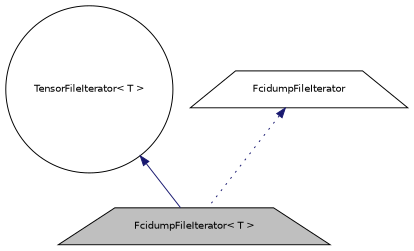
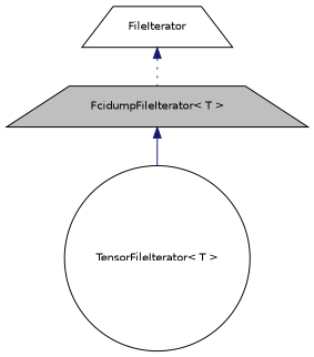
  digraph {
    fontname="DejaVu Sans"
    node [color=black fillcolor=white fontname="DejaVu Sans" fontsize=10 shape=trapezium style=filled]
    edge [color=midnightblue dir=back fontname="DejaVu Sans" fontsize=10 labelfontname=Helvetica labelfontsize=10]
    n1 [fillcolor=grey75 fontcolor=black height=0.2 label="FcidumpFileIterator\< T \>" width=0.4]
    n2 [height=0.2 label="TensorFileIterator\< T \>" shape=circle width=0.4]
-   n3 [height=0.2 label=FcidumpFileIterator width=0.4]
-   n2 -> n1 [style=solid]
+   n3 [height=0.2 label=FileIterator width=0.4]
+   n1 -> n2 [style=solid]
    n3 -> n1 [style=dotted]
  }
